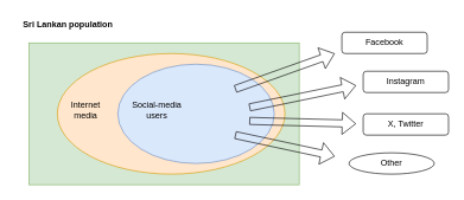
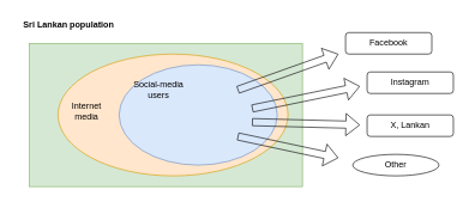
  <mxCell id="0" />
  <mxCell id="1" parent="0" />
  <mxCell id="2" value="" style="rounded=0;whiteSpace=wrap;html=1;fillColor=#d5e8d4;strokeColor=#82b366;" vertex="1" parent="1"><mxGeometry x="40" y="60" width="380" height="200" as="geometry" /></mxCell>
  <mxCell id="3" value="Sri Lankan population" style="text;html=1;align=center;verticalAlign=middle;whiteSpace=wrap;rounded=0;fontStyle=1" vertex="1" parent="1"><mxGeometry x="20" y="20" width="150" height="30" as="geometry" /></mxCell>
  <mxCell id="4" value="" style="ellipse;whiteSpace=wrap;html=1;fillColor=#ffe6cc;strokeColor=#d79b00;" vertex="1" parent="1"><mxGeometry x="80" y="75" width="320" height="170" as="geometry" /></mxCell>
  <mxCell id="5" value="" style="ellipse;whiteSpace=wrap;html=1;fillColor=#dae8fc;strokeColor=#6c8ebf;" vertex="1" parent="1"><mxGeometry x="165" y="90" width="220" height="140" as="geometry" /></mxCell>
  <mxCell id="6" value="Internet media" style="text;html=1;align=center;verticalAlign=middle;whiteSpace=wrap;rounded=0;" vertex="1" parent="1"><mxGeometry x="90" y="140" width="60" height="30" as="geometry" /></mxCell>
- <mxCell id="7" value="Social-media users" style="text;html=1;align=center;verticalAlign=middle;whiteSpace=wrap;rounded=0;" vertex="1" parent="1"><mxGeometry x="180" y="140" width="80" height="30" as="geometry" /></mxCell>
+ <mxCell id="7" value="Social-media users" style="text;html=1;align=center;verticalAlign=middle;whiteSpace=wrap;rounded=0;" vertex="1" parent="1"><mxGeometry x="180" y="110" width="80" height="30" as="geometry" /></mxCell>
  <mxCell id="8" value="" style="shape=flexArrow;endArrow=classic;html=1;rounded=0;" edge="1" parent="1"><mxGeometry width="50" height="50" relative="1" as="geometry"><mxPoint x="330" y="125" as="sourcePoint" /><mxPoint x="470" y="75" as="targetPoint" /></mxGeometry></mxCell>
  <mxCell id="9" value="Facebook" style="rounded=1;whiteSpace=wrap;html=1;" vertex="1" parent="1"><mxGeometry x="480" y="45" width="120" height="30" as="geometry" /></mxCell>
  <mxCell id="10" value="" style="shape=flexArrow;endArrow=classic;html=1;rounded=0;" edge="1" parent="1"><mxGeometry width="50" height="50" relative="1" as="geometry"><mxPoint x="350" y="151" as="sourcePoint" /><mxPoint x="500" y="120" as="targetPoint" /></mxGeometry></mxCell>
  <mxCell id="11" value="Instagram" style="rounded=1;whiteSpace=wrap;html=1;" vertex="1" parent="1"><mxGeometry x="510" y="100" width="120" height="30" as="geometry" /></mxCell>
  <mxCell id="12" value="" style="shape=flexArrow;endArrow=classic;html=1;rounded=0;" edge="1" parent="1"><mxGeometry width="50" height="50" relative="1" as="geometry"><mxPoint x="350" y="170" as="sourcePoint" /><mxPoint x="500" y="174" as="targetPoint" /></mxGeometry></mxCell>
- <mxCell id="13" value="X, Twitter" style="rounded=1;whiteSpace=wrap;html=1;" vertex="1" parent="1"><mxGeometry x="510" y="160" width="120" height="30" as="geometry" /></mxCell>
+ <mxCell id="13" value="X, Lankan" style="rounded=1;whiteSpace=wrap;html=1;" vertex="1" parent="1"><mxGeometry x="510" y="160" width="120" height="30" as="geometry" /></mxCell>
  <mxCell id="14" value="" style="shape=flexArrow;endArrow=classic;html=1;rounded=0;exitX=0.75;exitY=0.714;exitDx=0;exitDy=0;exitPerimeter=0;" edge="1" parent="1" source="5"><mxGeometry width="50" height="50" relative="1" as="geometry"><mxPoint x="340" y="190" as="sourcePoint" /><mxPoint x="470" y="220" as="targetPoint" /></mxGeometry></mxCell>
  <mxCell id="15" value="Other" style="ellipse;whiteSpace=wrap;html=1;" vertex="1" parent="1"><mxGeometry x="490" y="215" width="120" height="30" as="geometry" /></mxCell>
